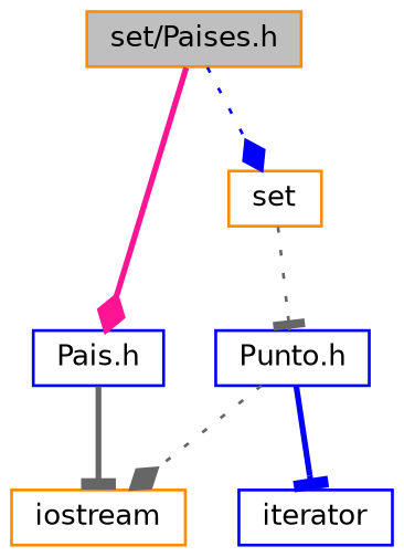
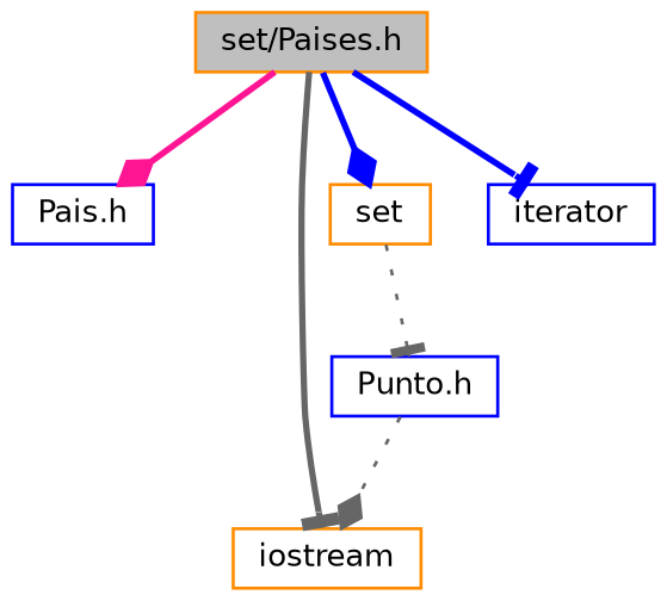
  digraph {
    node [color=darkorange fillcolor=white fontname=Helvetica fontsize=10 shape=box style=filled]
    edge [arrowhead=diamond color=gray40 fontname=Helvetica fontsize=10 labelfontname=Helvetica labelfontsize=10 style=bold]
    n1 [fillcolor=grey75 fontcolor=black height=0.2 label="set/Paises.h" width=0.4]
    n2 [color=blue height=0.2 label="Pais.h" width=0.4]
    n3 [height=0.2 label=iostream width=0.4]
    n4 [height=0.2 label=set width=0.4]
    n5 [color=blue height=0.2 label=iterator width=0.4]
    n6 [color=blue height=0.2 label="Punto.h" width=0.4]
    n1 -> n2 [color=deeppink]
-   n2 -> n3 [arrowhead=tee]
-   n1 -> n4 [color=blue style=dotted]
-   n6 -> n5 [arrowhead=tee color=blue]
+   n1 -> n3 [arrowhead=tee]
+   n1 -> n4 [color=blue]
+   n1 -> n5 [arrowhead=tee color=blue]
    n4 -> n6 [arrowhead=tee style=dotted]
    n6 -> n3 [style=dotted]
  }
